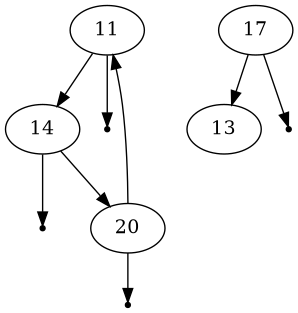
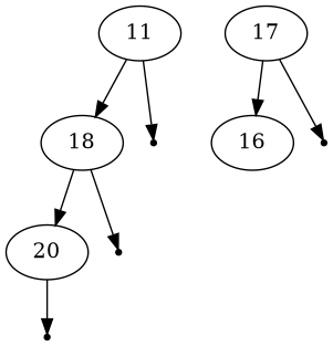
  digraph {
    n1 [label=11]
    20
    null245582509 [shape=point]
-   18 [label=14]
+   18
    null240520364 [shape=point]
    null406841185 [shape=point]
    17
-   16 [label=13]
+   16
    null28612315 [shape=point]
    n1 -> 18
    n1 -> null240520364
-   20 -> n1
    20 -> null245582509
    18 -> 20
    18 -> null406841185
    17 -> 16
    17 -> null28612315
  }
